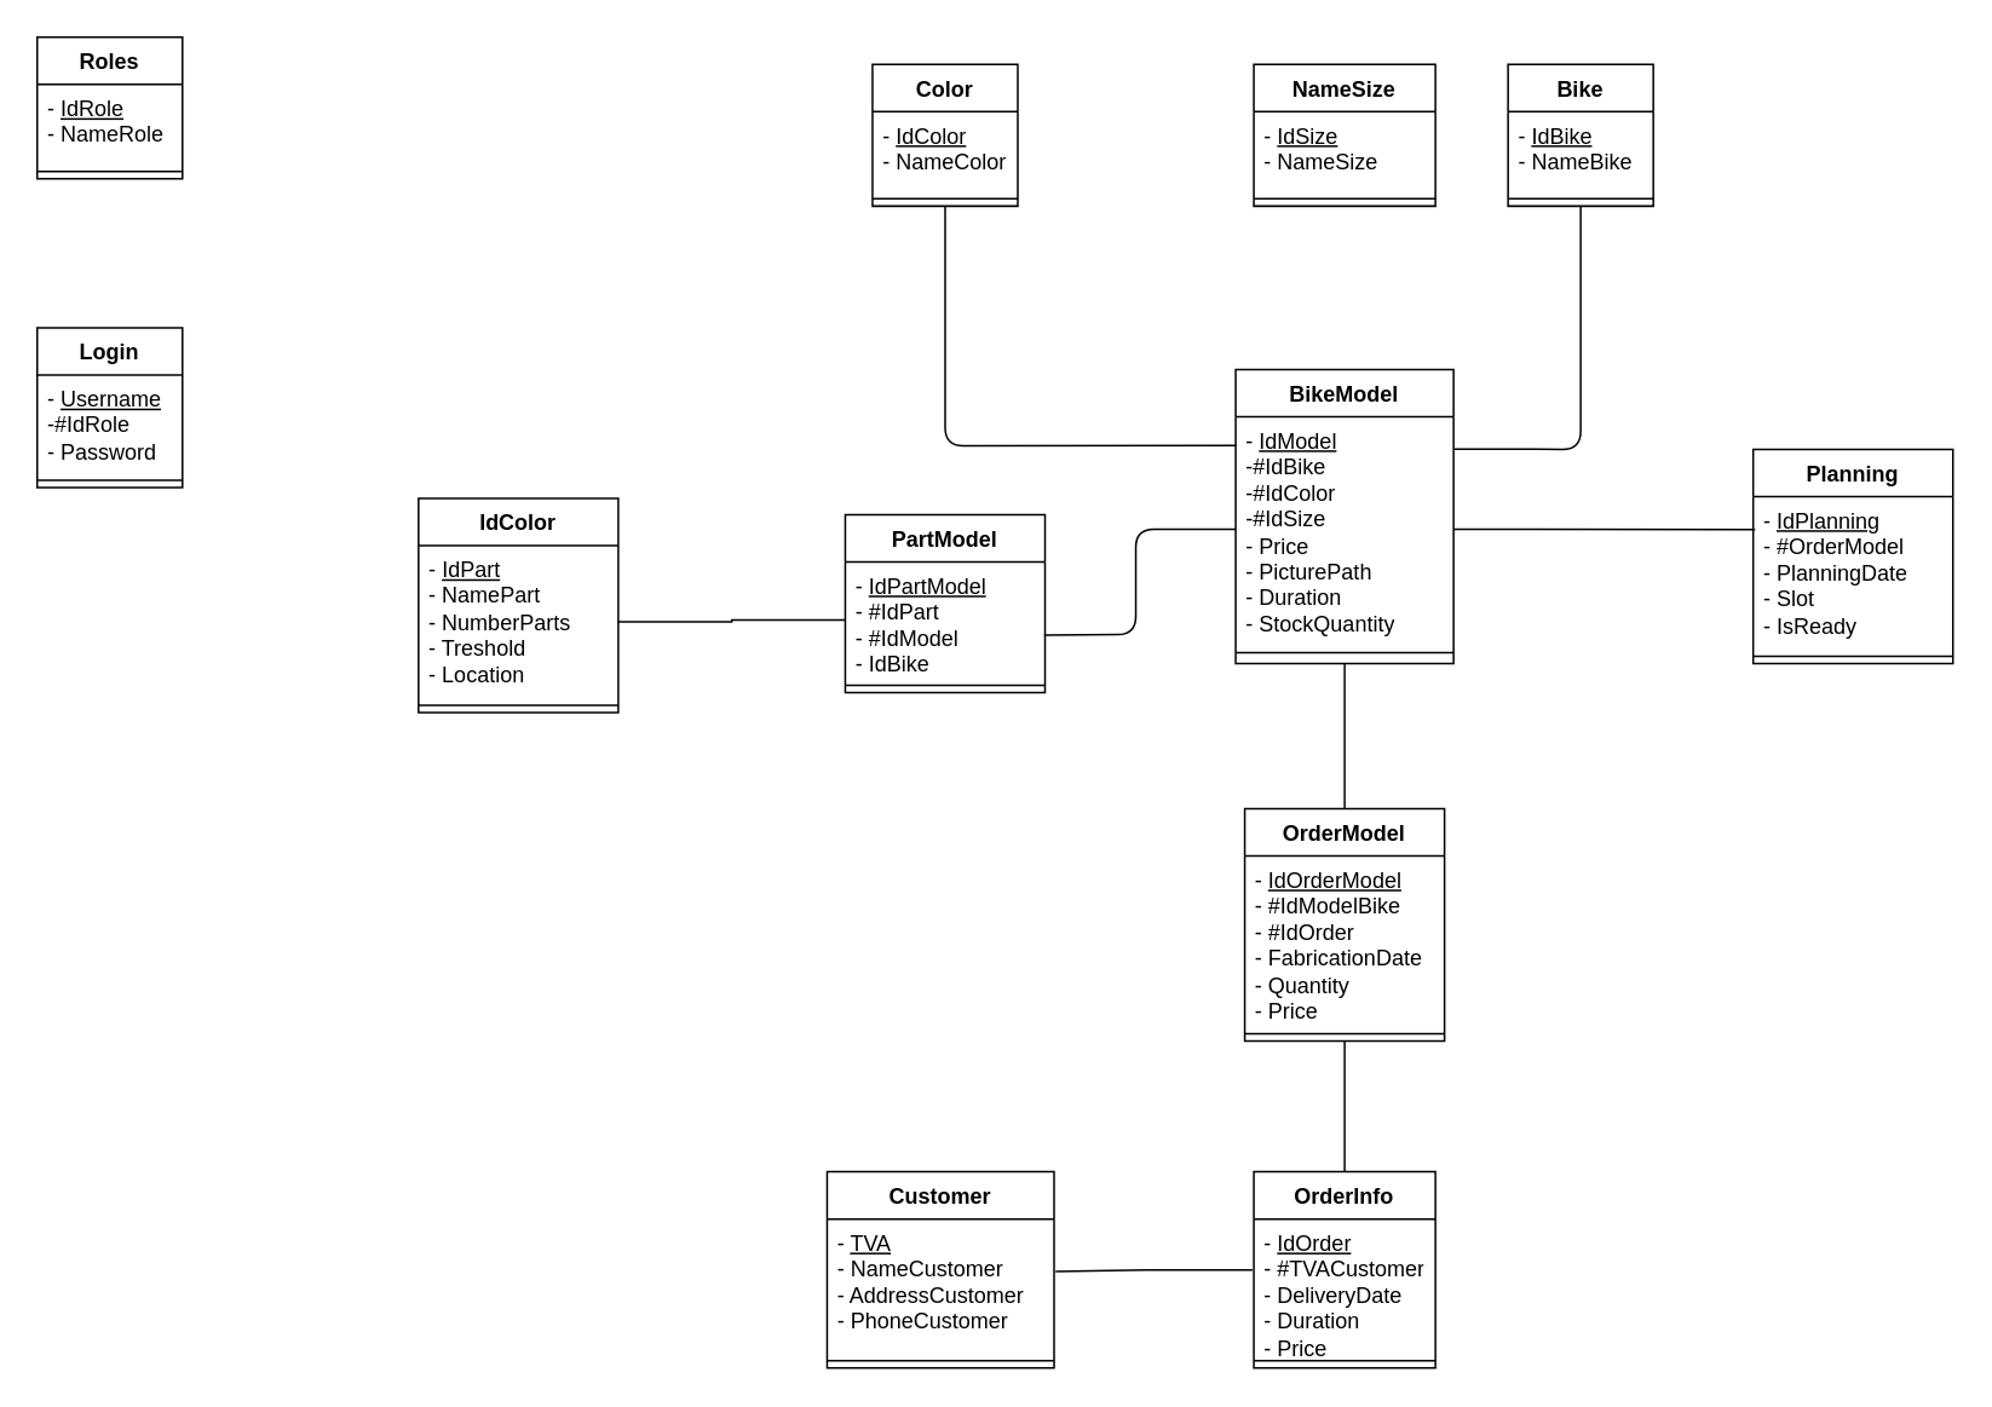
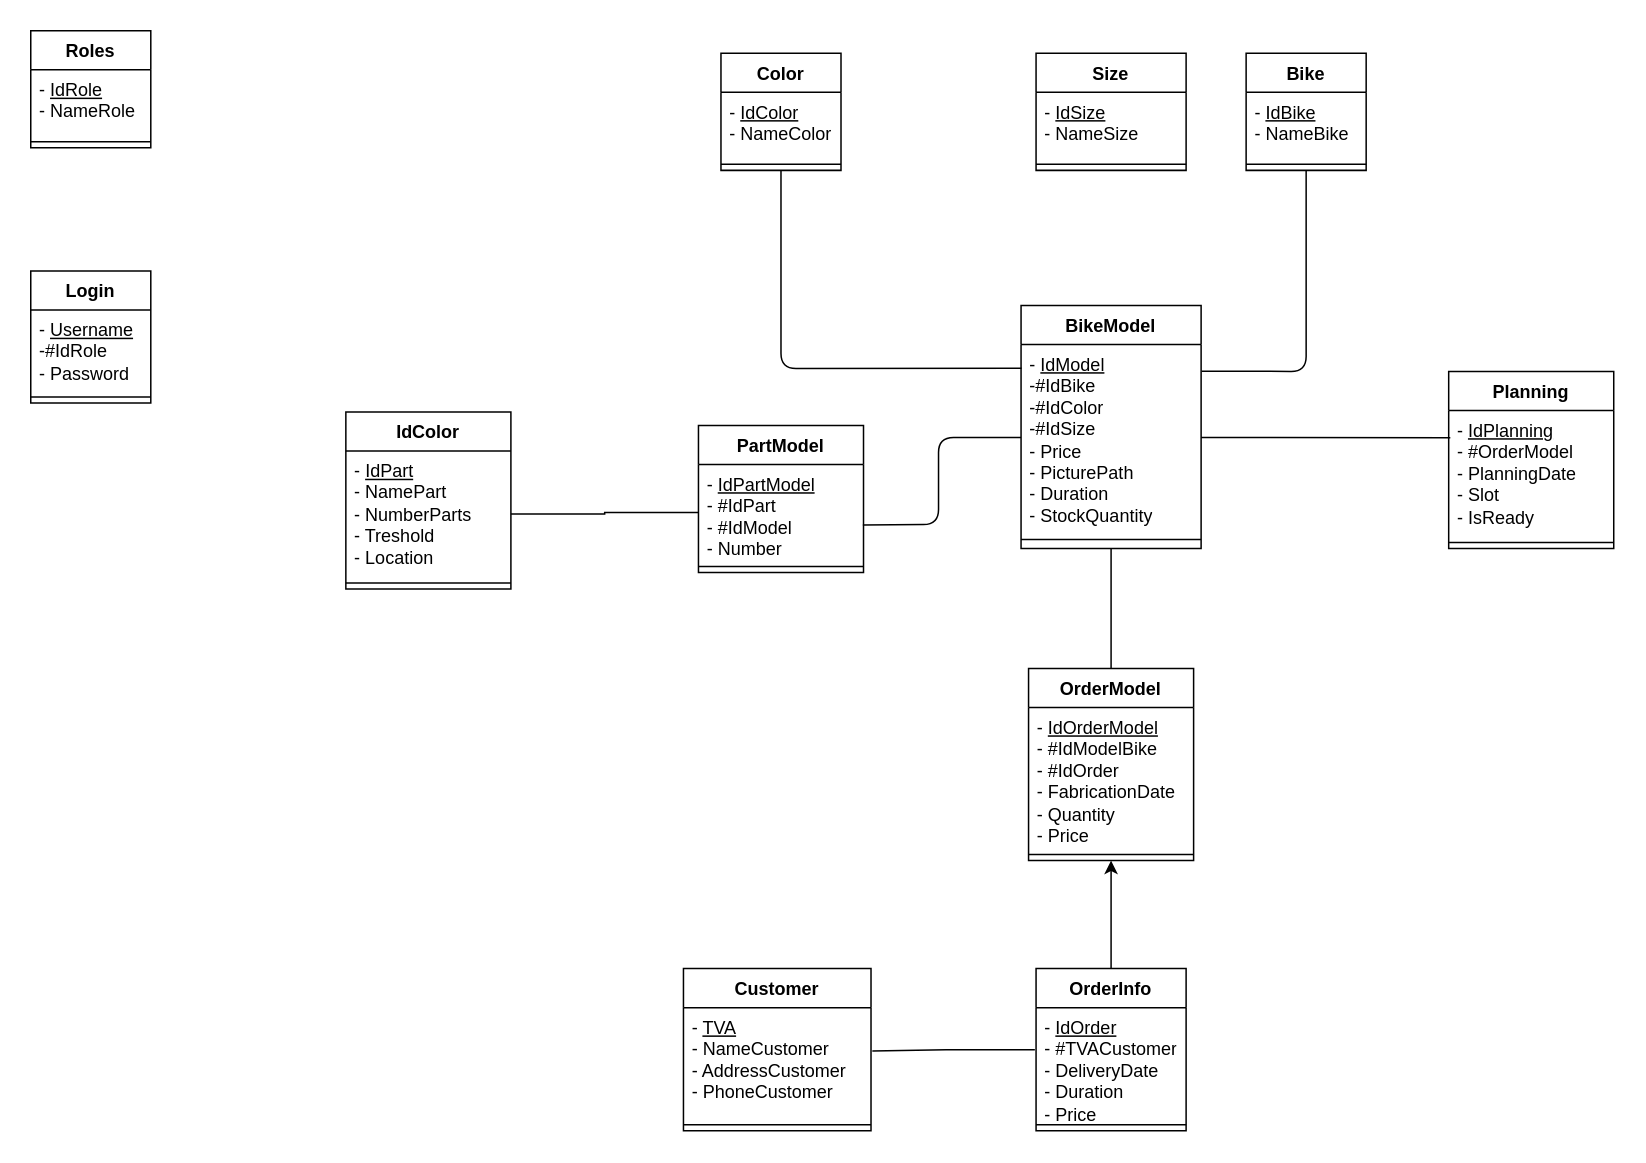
  <mxCell id="0" />
  <mxCell id="1" parent="0" />
  <mxCell id="2" value="Login" style="swimlane;fontStyle=1;align=center;verticalAlign=top;childLayout=stackLayout;horizontal=1;startSize=26;horizontalStack=0;resizeParent=1;resizeParentMax=0;resizeLast=0;collapsible=1;marginBottom=0;" vertex="1" parent="1"><mxGeometry x="20" y="180" width="80" height="88" as="geometry" /></mxCell>
  <mxCell id="3" value="- &lt;u&gt;Username&lt;br&gt;&lt;/u&gt;-#IdRole&lt;br&gt;- Password" style="text;strokeColor=none;fillColor=none;align=left;verticalAlign=top;spacingLeft=4;spacingRight=4;overflow=hidden;rotatable=0;points=[[0,0.5],[1,0.5]];portConstraint=eastwest;fontStyle=0;html=1;" vertex="1" parent="2"><mxGeometry y="26" width="80" height="54" as="geometry" /></mxCell>
  <mxCell id="4" value="" style="line;strokeWidth=1;fillColor=none;align=left;verticalAlign=middle;spacingTop=-1;spacingLeft=3;spacingRight=3;rotatable=0;labelPosition=right;points=[];portConstraint=eastwest;" vertex="1" parent="2"><mxGeometry y="80" width="80" height="8" as="geometry" /></mxCell>
  <mxCell id="5" value="BikeModel" style="swimlane;fontStyle=1;align=center;verticalAlign=top;childLayout=stackLayout;horizontal=1;startSize=26;horizontalStack=0;resizeParent=1;resizeParentMax=0;resizeLast=0;collapsible=1;marginBottom=0;" vertex="1" parent="1"><mxGeometry x="680" y="203" width="120" height="162" as="geometry" /></mxCell>
  <mxCell id="6" value="- &lt;u&gt;IdModel&lt;/u&gt;&lt;br&gt;-#IdBike&lt;br&gt;-#IdColor&lt;br&gt;-#IdSize&lt;br&gt;- Price&lt;br&gt;- PicturePath&lt;br&gt;- Duration&lt;br&gt;- StockQuantity" style="text;strokeColor=none;fillColor=none;align=left;verticalAlign=top;spacingLeft=4;spacingRight=4;overflow=hidden;rotatable=0;points=[[0,0.5],[1,0.5]];portConstraint=eastwest;fontStyle=0;html=1;" vertex="1" parent="5"><mxGeometry y="26" width="120" height="124" as="geometry" /></mxCell>
  <mxCell id="7" value="" style="line;strokeWidth=1;fillColor=none;align=left;verticalAlign=middle;spacingTop=-1;spacingLeft=3;spacingRight=3;rotatable=0;labelPosition=right;points=[];portConstraint=eastwest;" vertex="1" parent="5"><mxGeometry y="150" width="120" height="12" as="geometry" /></mxCell>
  <mxCell id="8" value="OrderModel" style="swimlane;fontStyle=1;align=center;verticalAlign=top;childLayout=stackLayout;horizontal=1;startSize=26;horizontalStack=0;resizeParent=1;resizeParentMax=0;resizeLast=0;collapsible=1;marginBottom=0;" vertex="1" parent="1"><mxGeometry x="685" y="445" width="110" height="128" as="geometry" /></mxCell>
  <mxCell id="9" value="- &lt;u&gt;IdOrderModel&lt;/u&gt;&lt;br&gt;- #IdModelBike&lt;br&gt;- #IdOrder&lt;br&gt;- FabricationDate&lt;br&gt;- Quantity&lt;br&gt;- Price" style="text;strokeColor=none;fillColor=none;align=left;verticalAlign=top;spacingLeft=4;spacingRight=4;overflow=hidden;rotatable=0;points=[[0,0.5],[1,0.5]];portConstraint=eastwest;fontStyle=0;html=1;" vertex="1" parent="8"><mxGeometry y="26" width="110" height="94" as="geometry" /></mxCell>
  <mxCell id="10" value="" style="line;strokeWidth=1;fillColor=none;align=left;verticalAlign=middle;spacingTop=-1;spacingLeft=3;spacingRight=3;rotatable=0;labelPosition=right;points=[];portConstraint=eastwest;" vertex="1" parent="8"><mxGeometry y="120" width="110" height="8" as="geometry" /></mxCell>
  <mxCell id="11" value="OrderInfo" style="swimlane;fontStyle=1;align=center;verticalAlign=top;childLayout=stackLayout;horizontal=1;startSize=26;horizontalStack=0;resizeParent=1;resizeParentMax=0;resizeLast=0;collapsible=1;marginBottom=0;" vertex="1" parent="1"><mxGeometry x="690" y="645" width="100" height="108" as="geometry" /></mxCell>
  <mxCell id="12" value="- &lt;u&gt;IdOrder&lt;/u&gt;&lt;br&gt;- #TVACustomer&lt;br&gt;- DeliveryDate&lt;br&gt;- Duration&lt;br&gt;- Price" style="text;strokeColor=none;fillColor=none;align=left;verticalAlign=top;spacingLeft=4;spacingRight=4;overflow=hidden;rotatable=0;points=[[0,0.5],[1,0.5]];portConstraint=eastwest;fontStyle=0;html=1;" vertex="1" parent="11"><mxGeometry y="26" width="100" height="74" as="geometry" /></mxCell>
  <mxCell id="13" value="" style="line;strokeWidth=1;fillColor=none;align=left;verticalAlign=middle;spacingTop=-1;spacingLeft=3;spacingRight=3;rotatable=0;labelPosition=right;points=[];portConstraint=eastwest;" vertex="1" parent="11"><mxGeometry y="100" width="100" height="8" as="geometry" /></mxCell>
  <mxCell id="14" value="IdColor" style="swimlane;fontStyle=1;align=center;verticalAlign=top;childLayout=stackLayout;horizontal=1;startSize=26;horizontalStack=0;resizeParent=1;resizeParentMax=0;resizeLast=0;collapsible=1;marginBottom=0;" vertex="1" parent="1"><mxGeometry x="230" y="274" width="110" height="118" as="geometry" /></mxCell>
  <mxCell id="15" value="- &lt;u&gt;IdPart&lt;/u&gt;&lt;br&gt;- NamePart&lt;br&gt;- NumberParts&lt;br&gt;- Treshold&lt;br&gt;- Location" style="text;strokeColor=none;fillColor=none;align=left;verticalAlign=top;spacingLeft=4;spacingRight=4;overflow=hidden;rotatable=0;points=[[0,0.5],[1,0.5]];portConstraint=eastwest;fontStyle=0;html=1;" vertex="1" parent="14"><mxGeometry y="26" width="110" height="84" as="geometry" /></mxCell>
  <mxCell id="16" value="" style="line;strokeWidth=1;fillColor=none;align=left;verticalAlign=middle;spacingTop=-1;spacingLeft=3;spacingRight=3;rotatable=0;labelPosition=right;points=[];portConstraint=eastwest;" vertex="1" parent="14"><mxGeometry y="110" width="110" height="8" as="geometry" /></mxCell>
  <mxCell id="17" value="PartModel" style="swimlane;fontStyle=1;align=center;verticalAlign=top;childLayout=stackLayout;horizontal=1;startSize=26;horizontalStack=0;resizeParent=1;resizeParentMax=0;resizeLast=0;collapsible=1;marginBottom=0;" vertex="1" parent="1"><mxGeometry x="465" y="283" width="110" height="98" as="geometry" /></mxCell>
- <mxCell id="18" value="- &lt;u&gt;IdPartModel&lt;/u&gt;&lt;br&gt;- #IdPart&lt;br&gt;- #IdModel&lt;br&gt;- IdBike" style="text;strokeColor=none;fillColor=none;align=left;verticalAlign=top;spacingLeft=4;spacingRight=4;overflow=hidden;rotatable=0;points=[[0,0.5],[1,0.5]];portConstraint=eastwest;fontStyle=0;html=1;" vertex="1" parent="17"><mxGeometry y="26" width="110" height="64" as="geometry" /></mxCell>
+ <mxCell id="18" value="- &lt;u&gt;IdPartModel&lt;/u&gt;&lt;br&gt;- #IdPart&lt;br&gt;- #IdModel&lt;br&gt;- Number" style="text;strokeColor=none;fillColor=none;align=left;verticalAlign=top;spacingLeft=4;spacingRight=4;overflow=hidden;rotatable=0;points=[[0,0.5],[1,0.5]];portConstraint=eastwest;fontStyle=0;html=1;" vertex="1" parent="17"><mxGeometry y="26" width="110" height="64" as="geometry" /></mxCell>
  <mxCell id="19" value="" style="line;strokeWidth=1;fillColor=none;align=left;verticalAlign=middle;spacingTop=-1;spacingLeft=3;spacingRight=3;rotatable=0;labelPosition=right;points=[];portConstraint=eastwest;" vertex="1" parent="17"><mxGeometry y="90" width="110" height="8" as="geometry" /></mxCell>
  <mxCell id="20" value="" style="endArrow=none;html=1;entryX=0.5;entryY=1;entryDx=0;entryDy=0;exitX=0.5;exitY=0;exitDx=0;exitDy=0;" edge="1" parent="1" source="8" target="5"><mxGeometry width="50" height="50" relative="1" as="geometry"><mxPoint x="580" y="323" as="sourcePoint" /><mxPoint x="630" y="273" as="targetPoint" /></mxGeometry></mxCell>
  <mxCell id="21" value="" style="endArrow=none;html=1;entryX=0;entryY=0.5;entryDx=0;entryDy=0;exitX=0.996;exitY=0.631;exitDx=0;exitDy=0;exitPerimeter=0;" edge="1" parent="1" source="18" target="6"><mxGeometry width="50" height="50" relative="1" as="geometry"><mxPoint x="719.8" y="343" as="sourcePoint" /><mxPoint x="719.8" y="311" as="targetPoint" /><Array as="points"><mxPoint x="625" y="349" /><mxPoint x="625" y="291" /></Array></mxGeometry></mxCell>
- <mxCell id="22" value="" style="endArrow=none;html=1;entryX=0.5;entryY=1;entryDx=0;entryDy=0;exitX=0.5;exitY=0;exitDx=0;exitDy=0;" edge="1" parent="1" source="11" target="8"><mxGeometry width="50" height="50" relative="1" as="geometry"><mxPoint x="615" y="433" as="sourcePoint" /><mxPoint x="665" y="383" as="targetPoint" /></mxGeometry></mxCell>
+ <mxCell id="22" value="" style="endArrow=classic;html=1;entryX=0.5;entryY=1;entryDx=0;entryDy=0;exitX=0.5;exitY=0;exitDx=0;exitDy=0;" edge="1" parent="1" source="11" target="8"><mxGeometry width="50" height="50" relative="1" as="geometry"><mxPoint x="615" y="433" as="sourcePoint" /><mxPoint x="665" y="383" as="targetPoint" /></mxGeometry></mxCell>
  <mxCell id="23" value="Customer" style="swimlane;fontStyle=1;align=center;verticalAlign=top;childLayout=stackLayout;horizontal=1;startSize=26;horizontalStack=0;resizeParent=1;resizeParentMax=0;resizeLast=0;collapsible=1;marginBottom=0;" vertex="1" parent="1"><mxGeometry x="455" y="645" width="125" height="108" as="geometry" /></mxCell>
  <mxCell id="24" value="- &lt;u&gt;TVA&lt;/u&gt;&lt;br&gt;- NameCustomer&lt;br&gt;- AddressCustomer&lt;br&gt;- PhoneCustomer" style="text;strokeColor=none;fillColor=none;align=left;verticalAlign=top;spacingLeft=4;spacingRight=4;overflow=hidden;rotatable=0;points=[[0,0.5],[1,0.5]];portConstraint=eastwest;fontStyle=0;html=1;" vertex="1" parent="23"><mxGeometry y="26" width="125" height="74" as="geometry" /></mxCell>
  <mxCell id="25" value="" style="line;strokeWidth=1;fillColor=none;align=left;verticalAlign=middle;spacingTop=-1;spacingLeft=3;spacingRight=3;rotatable=0;labelPosition=right;points=[];portConstraint=eastwest;" vertex="1" parent="23"><mxGeometry y="100" width="125" height="8" as="geometry" /></mxCell>
  <mxCell id="26" value="" style="endArrow=none;html=1;exitX=1.007;exitY=0.39;exitDx=0;exitDy=0;entryX=-0.008;entryY=0.38;entryDx=0;entryDy=0;entryPerimeter=0;exitPerimeter=0;" edge="1" parent="1" source="24" target="12"><mxGeometry width="50" height="50" relative="1" as="geometry"><mxPoint x="630" y="675" as="sourcePoint" /><mxPoint x="680" y="625" as="targetPoint" /><Array as="points"><mxPoint x="640" y="699" /></Array></mxGeometry></mxCell>
  <mxCell id="27" value="Color" style="swimlane;fontStyle=1;align=center;verticalAlign=top;childLayout=stackLayout;horizontal=1;startSize=26;horizontalStack=0;resizeParent=1;resizeParentMax=0;resizeLast=0;collapsible=1;marginBottom=0;" vertex="1" parent="1"><mxGeometry x="480" y="35" width="80" height="78" as="geometry" /></mxCell>
  <mxCell id="28" value="- &lt;u&gt;IdColor&lt;/u&gt;&lt;br&gt;- NameColor" style="text;strokeColor=none;fillColor=none;align=left;verticalAlign=top;spacingLeft=4;spacingRight=4;overflow=hidden;rotatable=0;points=[[0,0.5],[1,0.5]];portConstraint=eastwest;fontStyle=0;html=1;" vertex="1" parent="27"><mxGeometry y="26" width="80" height="44" as="geometry" /></mxCell>
  <mxCell id="29" value="" style="line;strokeWidth=1;fillColor=none;align=left;verticalAlign=middle;spacingTop=-1;spacingLeft=3;spacingRight=3;rotatable=0;labelPosition=right;points=[];portConstraint=eastwest;" vertex="1" parent="27"><mxGeometry y="70" width="80" height="8" as="geometry" /></mxCell>
- <mxCell id="30" value="NameSize" style="swimlane;fontStyle=1;align=center;verticalAlign=top;childLayout=stackLayout;horizontal=1;startSize=26;horizontalStack=0;resizeParent=1;resizeParentMax=0;resizeLast=0;collapsible=1;marginBottom=0;" vertex="1" parent="1"><mxGeometry x="690" y="35" width="100" height="78" as="geometry" /></mxCell>
+ <mxCell id="30" value="Size" style="swimlane;fontStyle=1;align=center;verticalAlign=top;childLayout=stackLayout;horizontal=1;startSize=26;horizontalStack=0;resizeParent=1;resizeParentMax=0;resizeLast=0;collapsible=1;marginBottom=0;" vertex="1" parent="1"><mxGeometry x="690" y="35" width="100" height="78" as="geometry" /></mxCell>
  <mxCell id="31" value="- &lt;u&gt;IdSize&lt;/u&gt;&lt;br&gt;- NameSize" style="text;strokeColor=none;fillColor=none;align=left;verticalAlign=top;spacingLeft=4;spacingRight=4;overflow=hidden;rotatable=0;points=[[0,0.5],[1,0.5]];portConstraint=eastwest;fontStyle=0;html=1;" vertex="1" parent="30"><mxGeometry y="26" width="100" height="44" as="geometry" /></mxCell>
  <mxCell id="32" value="" style="line;strokeWidth=1;fillColor=none;align=left;verticalAlign=middle;spacingTop=-1;spacingLeft=3;spacingRight=3;rotatable=0;labelPosition=right;points=[];portConstraint=eastwest;" vertex="1" parent="30"><mxGeometry y="70" width="100" height="8" as="geometry" /></mxCell>
  <mxCell id="33" value="Bike" style="swimlane;fontStyle=1;align=center;verticalAlign=top;childLayout=stackLayout;horizontal=1;startSize=26;horizontalStack=0;resizeParent=1;resizeParentMax=0;resizeLast=0;collapsible=1;marginBottom=0;" vertex="1" parent="1"><mxGeometry x="830" y="35" width="80" height="78" as="geometry" /></mxCell>
  <mxCell id="34" value="- &lt;u&gt;IdBike&lt;/u&gt;&lt;br&gt;- NameBike" style="text;strokeColor=none;fillColor=none;align=left;verticalAlign=top;spacingLeft=4;spacingRight=4;overflow=hidden;rotatable=0;points=[[0,0.5],[1,0.5]];portConstraint=eastwest;fontStyle=0;html=1;" vertex="1" parent="33"><mxGeometry y="26" width="80" height="44" as="geometry" /></mxCell>
  <mxCell id="35" value="" style="line;strokeWidth=1;fillColor=none;align=left;verticalAlign=middle;spacingTop=-1;spacingLeft=3;spacingRight=3;rotatable=0;labelPosition=right;points=[];portConstraint=eastwest;" vertex="1" parent="33"><mxGeometry y="70" width="80" height="8" as="geometry" /></mxCell>
  <mxCell id="36" value="" style="endArrow=none;html=1;entryX=0.5;entryY=1;entryDx=0;entryDy=0;exitX=1.003;exitY=0.144;exitDx=0;exitDy=0;exitPerimeter=0;" edge="1" parent="1" source="6" target="33"><mxGeometry width="50" height="50" relative="1" as="geometry"><mxPoint x="805" y="247" as="sourcePoint" /><mxPoint x="795" y="125" as="targetPoint" /><Array as="points"><mxPoint x="870" y="247" /></Array></mxGeometry></mxCell>
  <mxCell id="37" value="" style="endArrow=none;html=1;exitX=0.5;exitY=1;exitDx=0;exitDy=0;entryX=0.003;entryY=0.128;entryDx=0;entryDy=0;entryPerimeter=0;" edge="1" parent="1" source="27" target="6"><mxGeometry width="50" height="50" relative="1" as="geometry"><mxPoint x="635" y="165" as="sourcePoint" /><mxPoint x="685" y="115" as="targetPoint" /><Array as="points"><mxPoint x="520" y="245" /></Array></mxGeometry></mxCell>
  <mxCell id="38" style="edgeStyle=orthogonalEdgeStyle;rounded=0;orthogonalLoop=1;jettySize=auto;html=1;exitX=1;exitY=0.5;exitDx=0;exitDy=0;entryX=0;entryY=0.5;entryDx=0;entryDy=0;endArrow=none;endFill=0;" edge="1" parent="1" source="15" target="18"><mxGeometry relative="1" as="geometry" /></mxCell>
  <mxCell id="39" value="Roles" style="swimlane;fontStyle=1;align=center;verticalAlign=top;childLayout=stackLayout;horizontal=1;startSize=26;horizontalStack=0;resizeParent=1;resizeParentMax=0;resizeLast=0;collapsible=1;marginBottom=0;" vertex="1" parent="1"><mxGeometry x="20" y="20" width="80" height="78" as="geometry" /></mxCell>
  <mxCell id="40" value="- &lt;u&gt;IdRole&lt;/u&gt;&lt;br&gt;- NameRole" style="text;strokeColor=none;fillColor=none;align=left;verticalAlign=top;spacingLeft=4;spacingRight=4;overflow=hidden;rotatable=0;points=[[0,0.5],[1,0.5]];portConstraint=eastwest;fontStyle=0;html=1;" vertex="1" parent="39"><mxGeometry y="26" width="80" height="44" as="geometry" /></mxCell>
  <mxCell id="41" value="" style="line;strokeWidth=1;fillColor=none;align=left;verticalAlign=middle;spacingTop=-1;spacingLeft=3;spacingRight=3;rotatable=0;labelPosition=right;points=[];portConstraint=eastwest;" vertex="1" parent="39"><mxGeometry y="70" width="80" height="8" as="geometry" /></mxCell>
  <mxCell id="42" value="Planning" style="swimlane;fontStyle=1;align=center;verticalAlign=top;childLayout=stackLayout;horizontal=1;startSize=26;horizontalStack=0;resizeParent=1;resizeParentMax=0;resizeLast=0;collapsible=1;marginBottom=0;" vertex="1" parent="1"><mxGeometry x="965" y="247" width="110" height="118" as="geometry" /></mxCell>
  <mxCell id="43" value="- &lt;u&gt;IdPlanning&lt;/u&gt;&lt;br&gt;- #OrderModel&lt;br&gt;- PlanningDate&lt;br&gt;- Slot&lt;br&gt;- IsReady" style="text;strokeColor=none;fillColor=none;align=left;verticalAlign=top;spacingLeft=4;spacingRight=4;overflow=hidden;rotatable=0;points=[[0,0.5],[1,0.5]];portConstraint=eastwest;fontStyle=0;html=1;" vertex="1" parent="42"><mxGeometry y="26" width="110" height="84" as="geometry" /></mxCell>
  <mxCell id="44" value="" style="line;strokeWidth=1;fillColor=none;align=left;verticalAlign=middle;spacingTop=-1;spacingLeft=3;spacingRight=3;rotatable=0;labelPosition=right;points=[];portConstraint=eastwest;" vertex="1" parent="42"><mxGeometry y="110" width="110" height="8" as="geometry" /></mxCell>
  <mxCell id="45" value="" style="endArrow=none;html=1;rounded=0;exitX=1;exitY=0.5;exitDx=0;exitDy=0;entryX=0.01;entryY=0.217;entryDx=0;entryDy=0;entryPerimeter=0;" edge="1" parent="1" source="6" target="43"><mxGeometry width="50" height="50" relative="1" as="geometry"><mxPoint x="815" y="255" as="sourcePoint" /><mxPoint x="865" y="205" as="targetPoint" /></mxGeometry></mxCell>
